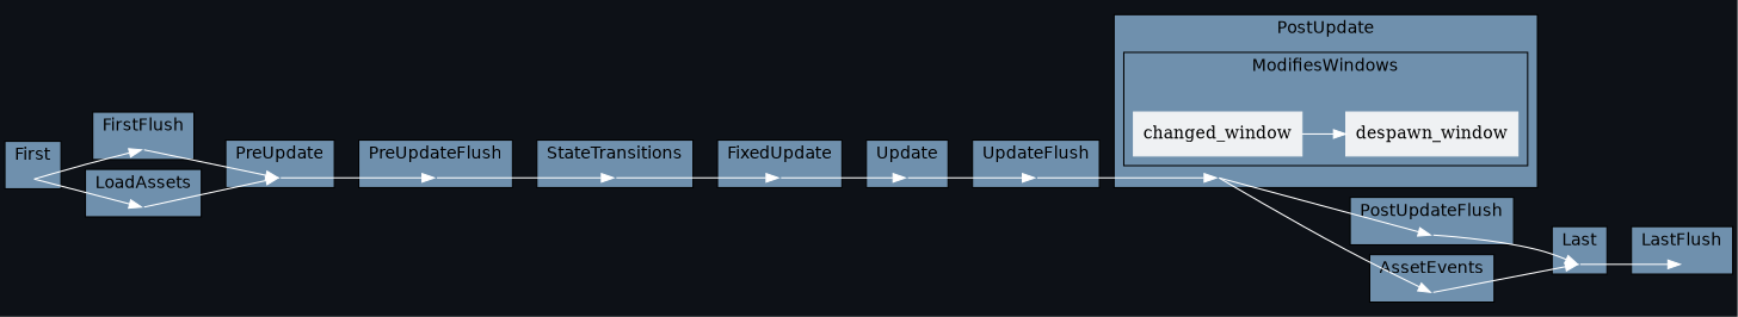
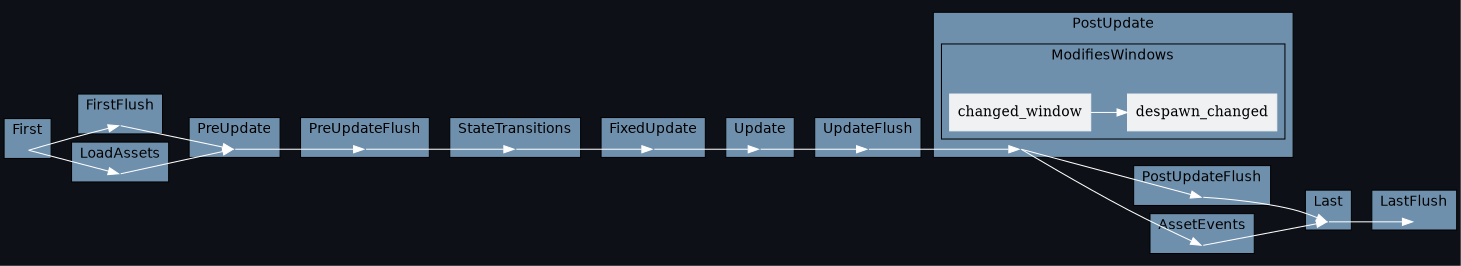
  digraph {
    bgcolor="#0d1117"
    compound=true
    fontname=Helvetica
    rankdir=LR
    splines=spline
    node [color="#eff1f3" fillcolor="#eff1f3" shape=point style=invis]
    edge [color=white]
    "set_marker_node_Set(0)" [height=0]
    "set_marker_node_Set(2)" [height=0]
    "set_marker_node_Set(3)" [height=0]
    "set_marker_node_Set(4)" [height=0]
    "set_marker_node_Set(5)" [height=0]
    "set_marker_node_Set(6)" [height=0]
    "set_marker_node_Set(7)" [height=0]
    "set_marker_node_Set(8)" [height=0]
    "set_marker_node_Set(9)" [height=0]
    "set_marker_node_Set(10)" [height=0]
    "set_marker_node_Set(70)" [height=0]
    n12 [label=changed_window shape=box style=filled]
-   n13 [label=despawn_window shape=box style=filled]
+   n13 [label=despawn_changed shape=box style=filled]
    "set_marker_node_Set(11)" [height=0]
    "set_marker_node_Set(12)" [height=0]
    "set_marker_node_Set(58)" [height=0]
    "set_marker_node_Set(59)" [height=0]
    subgraph cluster_1 {
      bgcolor="#6f90ad"
      label=Update
      "set_marker_node_Set(0)"
    }
    subgraph cluster_2 {
      bgcolor="#6f90ad"
      label=FirstFlush
      "set_marker_node_Set(2)"
    }
    subgraph cluster_3 {
      bgcolor="#6f90ad"
      label=PreUpdateFlush
      "set_marker_node_Set(3)"
    }
    subgraph cluster_4 {
      bgcolor="#6f90ad"
      label=UpdateFlush
      "set_marker_node_Set(4)"
    }
    subgraph cluster_5 {
      bgcolor="#6f90ad"
      label=PostUpdateFlush
      "set_marker_node_Set(5)"
    }
    subgraph cluster_6 {
      bgcolor="#6f90ad"
      label=LastFlush
      "set_marker_node_Set(6)"
    }
    subgraph cluster_7 {
      bgcolor="#6f90ad"
      label=First
      "set_marker_node_Set(7)"
    }
    subgraph cluster_8 {
      bgcolor="#6f90ad"
      label=PreUpdate
      "set_marker_node_Set(8)"
    }
    subgraph cluster_9 {
      bgcolor="#6f90ad"
      label=StateTransitions
      "set_marker_node_Set(9)"
    }
    subgraph cluster_10 {
      bgcolor="#6f90ad"
      label=FixedUpdate
      "set_marker_node_Set(10)"
    }
    subgraph cluster_11 {
      bgcolor="#6f90ad"
      label=PostUpdate
      "set_marker_node_Set(11)"
      subgraph cluster_12 {
        bgcolor="#6f90ad"
        label=ModifiesWindows
        "set_marker_node_Set(70)"
        n12
        n13
      }
    }
    subgraph cluster_13 {
      bgcolor="#6f90ad"
      label=Last
      "set_marker_node_Set(12)"
    }
    subgraph cluster_14 {
      bgcolor="#6f90ad"
      label=LoadAssets
      "set_marker_node_Set(58)"
    }
    subgraph cluster_15 {
      bgcolor="#6f90ad"
      label=AssetEvents
      "set_marker_node_Set(59)"
    }
    "set_marker_node_Set(0)" -> "set_marker_node_Set(4)"
    "set_marker_node_Set(2)" -> "set_marker_node_Set(8)"
    "set_marker_node_Set(3)" -> "set_marker_node_Set(9)"
    "set_marker_node_Set(4)" -> "set_marker_node_Set(11)"
    "set_marker_node_Set(5)" -> "set_marker_node_Set(12)"
    "set_marker_node_Set(7)" -> "set_marker_node_Set(2)"
    "set_marker_node_Set(7)" -> "set_marker_node_Set(58)"
    "set_marker_node_Set(8)" -> "set_marker_node_Set(3)"
    "set_marker_node_Set(9)" -> "set_marker_node_Set(10)"
    "set_marker_node_Set(10)" -> "set_marker_node_Set(0)"
    n12 -> n13
    "set_marker_node_Set(11)" -> "set_marker_node_Set(5)"
    "set_marker_node_Set(11)" -> "set_marker_node_Set(59)"
    "set_marker_node_Set(12)" -> "set_marker_node_Set(6)"
    "set_marker_node_Set(58)" -> "set_marker_node_Set(8)"
    "set_marker_node_Set(59)" -> "set_marker_node_Set(12)"
  }
